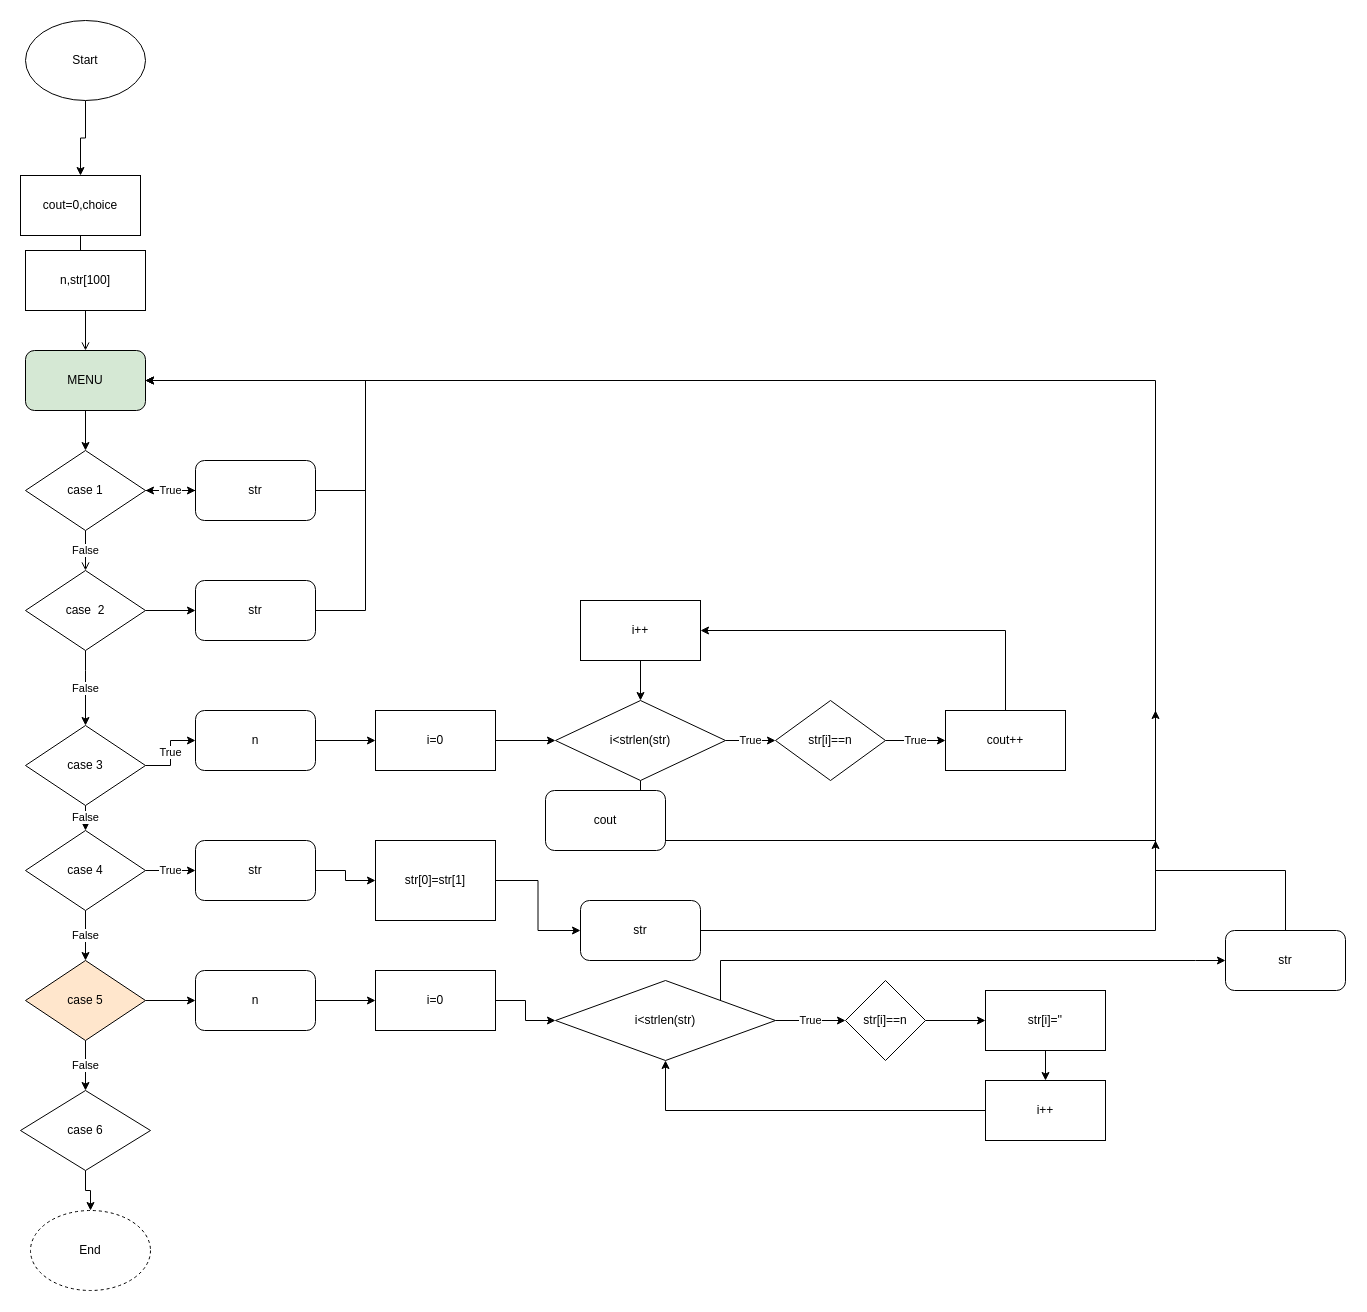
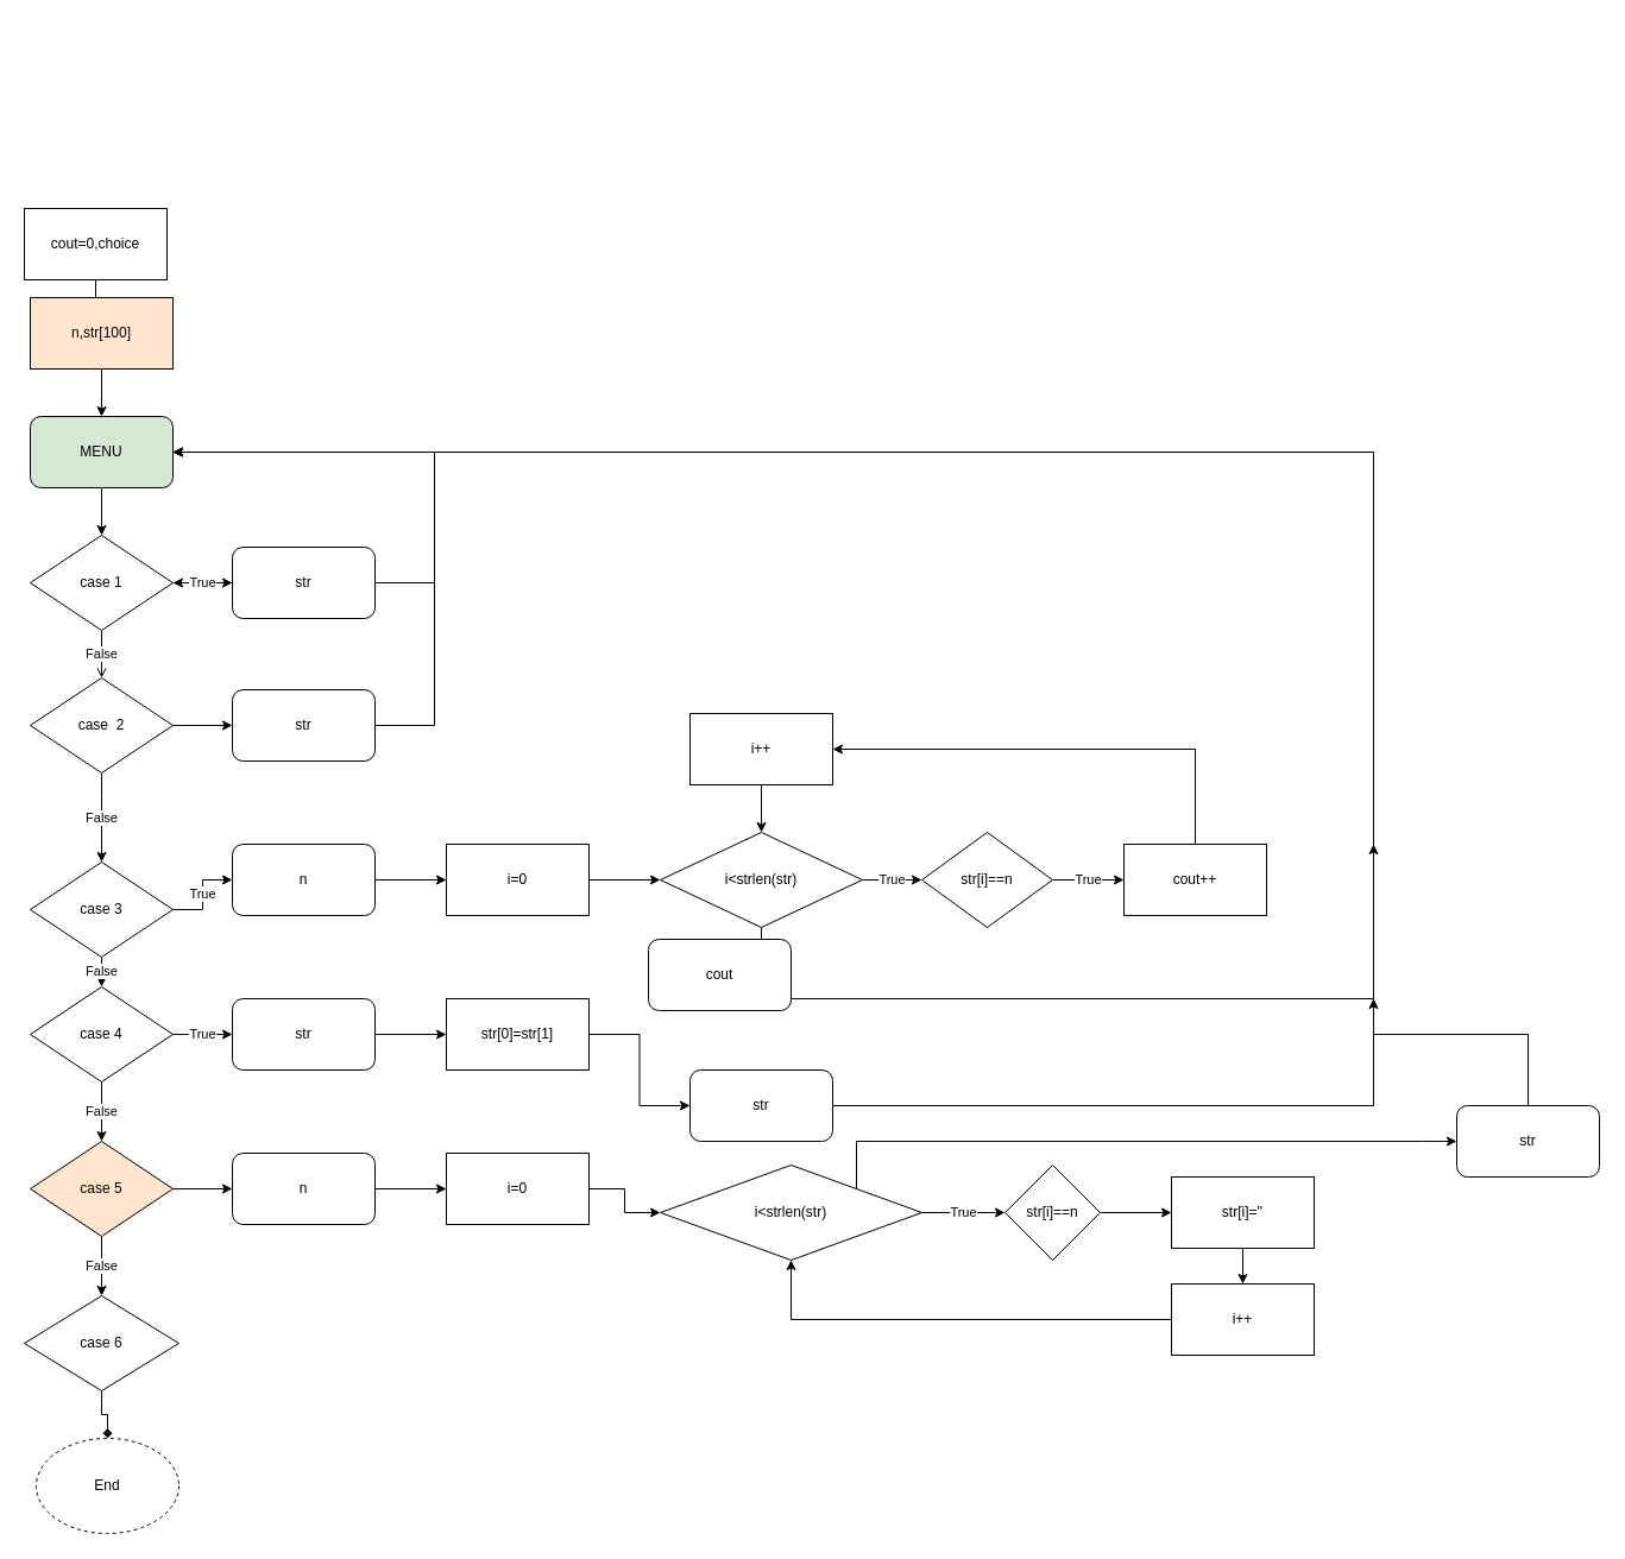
  <mxCell id="0" />
  <mxCell id="1" parent="0" />
- <mxCell id="2" style="edgeStyle=orthogonalEdgeStyle;rounded=0;orthogonalLoop=1;jettySize=auto;html=1;" edge="1" parent="1" source="3" target="5"><mxGeometry relative="1" as="geometry" /></mxCell>
- <mxCell id="3" value="Start" style="ellipse;whiteSpace=wrap;html=1;" vertex="1" parent="1"><mxGeometry x="25" y="20" width="120" height="80" as="geometry" /></mxCell>
  <mxCell id="4" style="edgeStyle=orthogonalEdgeStyle;rounded=0;orthogonalLoop=1;jettySize=auto;html=1;" edge="1" parent="1" source="5" target="7"><mxGeometry relative="1" as="geometry" /></mxCell>
  <mxCell id="5" value="cout=0,choice" style="rounded=0;whiteSpace=wrap;html=1;" vertex="1" parent="1"><mxGeometry x="20" y="175" width="120" height="60" as="geometry" /></mxCell>
- <mxCell id="6" style="edgeStyle=orthogonalEdgeStyle;rounded=0;orthogonalLoop=1;jettySize=auto;html=1;entryX=0.5;entryY=0;entryDx=0;entryDy=0;endArrow=open;" edge="1" parent="1" source="7" target="9"><mxGeometry relative="1" as="geometry" /></mxCell>
- <mxCell id="7" value="n,str[100]" style="rounded=0;whiteSpace=wrap;html=1;" vertex="1" parent="1"><mxGeometry x="25" y="250" width="120" height="60" as="geometry" /></mxCell>
+ <mxCell id="6" style="edgeStyle=orthogonalEdgeStyle;rounded=0;orthogonalLoop=1;jettySize=auto;html=1;entryX=0.5;entryY=0;entryDx=0;entryDy=0;" edge="1" parent="1" source="7" target="9"><mxGeometry relative="1" as="geometry" /></mxCell>
+ <mxCell id="7" value="n,str[100]" style="rounded=0;whiteSpace=wrap;html=1;fillColor=#ffe6cc;" vertex="1" parent="1"><mxGeometry x="25" y="250" width="120" height="60" as="geometry" /></mxCell>
  <mxCell id="8" style="edgeStyle=orthogonalEdgeStyle;rounded=0;orthogonalLoop=1;jettySize=auto;html=1;" edge="1" parent="1" source="9" target="12"><mxGeometry relative="1" as="geometry" /></mxCell>
  <mxCell id="9" value="MENU" style="rounded=1;whiteSpace=wrap;html=1;fillColor=#d5e8d4;" vertex="1" parent="1"><mxGeometry x="25" y="350" width="120" height="60" as="geometry" /></mxCell>
  <mxCell id="10" value="False" style="edgeStyle=orthogonalEdgeStyle;rounded=0;orthogonalLoop=1;jettySize=auto;html=1;endArrow=open;" edge="1" parent="1" source="12" target="15"><mxGeometry relative="1" as="geometry" /></mxCell>
  <mxCell id="11" style="edgeStyle=orthogonalEdgeStyle;rounded=0;orthogonalLoop=1;jettySize=auto;html=1;" edge="1" parent="1" source="12" target="30"><mxGeometry relative="1" as="geometry" /></mxCell>
  <mxCell id="12" value="case 1" style="rhombus;whiteSpace=wrap;html=1;" vertex="1" parent="1"><mxGeometry x="25" y="450" width="120" height="80" as="geometry" /></mxCell>
  <mxCell id="13" value="False" style="edgeStyle=orthogonalEdgeStyle;rounded=0;orthogonalLoop=1;jettySize=auto;html=1;" edge="1" parent="1" source="15" target="18"><mxGeometry relative="1" as="geometry"><Array as="points"><mxPoint x="85" y="670" /><mxPoint x="85" y="670" /></Array></mxGeometry></mxCell>
  <mxCell id="14" style="edgeStyle=orthogonalEdgeStyle;rounded=0;orthogonalLoop=1;jettySize=auto;html=1;entryX=0;entryY=0.5;entryDx=0;entryDy=0;" edge="1" parent="1" source="15" target="32"><mxGeometry relative="1" as="geometry" /></mxCell>
  <mxCell id="15" value="case&amp;nbsp; 2" style="rhombus;whiteSpace=wrap;html=1;" vertex="1" parent="1"><mxGeometry x="25" y="570" width="120" height="80" as="geometry" /></mxCell>
  <mxCell id="16" value="False" style="edgeStyle=orthogonalEdgeStyle;rounded=0;orthogonalLoop=1;jettySize=auto;html=1;" edge="1" parent="1" source="18" target="21"><mxGeometry relative="1" as="geometry" /></mxCell>
  <mxCell id="17" value="True" style="edgeStyle=orthogonalEdgeStyle;rounded=0;orthogonalLoop=1;jettySize=auto;html=1;entryX=0;entryY=0.5;entryDx=0;entryDy=0;" edge="1" parent="1" source="18" target="34"><mxGeometry relative="1" as="geometry" /></mxCell>
  <mxCell id="18" value="case 3" style="rhombus;whiteSpace=wrap;html=1;" vertex="1" parent="1"><mxGeometry x="25" y="725" width="120" height="80" as="geometry" /></mxCell>
  <mxCell id="19" value="False" style="edgeStyle=orthogonalEdgeStyle;rounded=0;orthogonalLoop=1;jettySize=auto;html=1;" edge="1" parent="1" source="21" target="24"><mxGeometry relative="1" as="geometry" /></mxCell>
  <mxCell id="20" value="True" style="edgeStyle=orthogonalEdgeStyle;rounded=0;orthogonalLoop=1;jettySize=auto;html=1;" edge="1" parent="1" source="21" target="49"><mxGeometry relative="1" as="geometry" /></mxCell>
  <mxCell id="21" value="case 4" style="rhombus;whiteSpace=wrap;html=1;" vertex="1" parent="1"><mxGeometry x="25" y="830" width="120" height="80" as="geometry" /></mxCell>
  <mxCell id="22" value="False" style="edgeStyle=orthogonalEdgeStyle;rounded=0;orthogonalLoop=1;jettySize=auto;html=1;" edge="1" parent="1" source="24" target="26"><mxGeometry relative="1" as="geometry" /></mxCell>
  <mxCell id="23" style="edgeStyle=orthogonalEdgeStyle;rounded=0;orthogonalLoop=1;jettySize=auto;html=1;" edge="1" parent="1" source="24" target="55"><mxGeometry relative="1" as="geometry" /></mxCell>
  <mxCell id="24" value="case 5" style="rhombus;whiteSpace=wrap;html=1;fillColor=#ffe6cc;" vertex="1" parent="1"><mxGeometry x="25" y="960" width="120" height="80" as="geometry" /></mxCell>
- <mxCell id="25" style="edgeStyle=orthogonalEdgeStyle;rounded=0;orthogonalLoop=1;jettySize=auto;html=1;entryX=0.5;entryY=0;entryDx=0;entryDy=0;" edge="1" parent="1" source="26" target="27"><mxGeometry relative="1" as="geometry" /></mxCell>
+ <mxCell id="25" style="edgeStyle=orthogonalEdgeStyle;rounded=0;orthogonalLoop=1;jettySize=auto;html=1;entryX=0.5;entryY=0;entryDx=0;entryDy=0;endArrow=diamond;" edge="1" parent="1" source="26" target="27"><mxGeometry relative="1" as="geometry" /></mxCell>
  <mxCell id="26" value="case 6" style="rhombus;whiteSpace=wrap;html=1;" vertex="1" parent="1"><mxGeometry x="20" y="1090" width="130" height="80" as="geometry" /></mxCell>
  <mxCell id="27" value="End" style="ellipse;whiteSpace=wrap;html=1;dashed=1;" vertex="1" parent="1"><mxGeometry x="30" y="1210" width="120" height="80" as="geometry" /></mxCell>
  <mxCell id="28" style="edgeStyle=orthogonalEdgeStyle;rounded=0;orthogonalLoop=1;jettySize=auto;html=1;entryX=1;entryY=0.5;entryDx=0;entryDy=0;" edge="1" parent="1" source="30" target="9"><mxGeometry relative="1" as="geometry"><Array as="points"><mxPoint x="365" y="490" /><mxPoint x="365" y="380" /></Array></mxGeometry></mxCell>
  <mxCell id="29" value="True" style="edgeStyle=orthogonalEdgeStyle;rounded=0;orthogonalLoop=1;jettySize=auto;html=1;" edge="1" parent="1" source="30" target="12"><mxGeometry relative="1" as="geometry" /></mxCell>
  <mxCell id="30" value="str" style="rounded=1;whiteSpace=wrap;html=1;" vertex="1" parent="1"><mxGeometry x="195" y="460" width="120" height="60" as="geometry" /></mxCell>
  <mxCell id="31" style="edgeStyle=orthogonalEdgeStyle;rounded=0;orthogonalLoop=1;jettySize=auto;html=1;entryX=1;entryY=0.5;entryDx=0;entryDy=0;" edge="1" parent="1" source="32" target="9"><mxGeometry relative="1" as="geometry"><Array as="points"><mxPoint x="365" y="610" /><mxPoint x="365" y="380" /></Array></mxGeometry></mxCell>
  <mxCell id="32" value="str" style="rounded=1;whiteSpace=wrap;html=1;" vertex="1" parent="1"><mxGeometry x="195" y="580" width="120" height="60" as="geometry" /></mxCell>
  <mxCell id="33" style="edgeStyle=orthogonalEdgeStyle;rounded=0;orthogonalLoop=1;jettySize=auto;html=1;" edge="1" parent="1" source="34" target="36"><mxGeometry relative="1" as="geometry" /></mxCell>
  <mxCell id="34" value="n" style="rounded=1;whiteSpace=wrap;html=1;" vertex="1" parent="1"><mxGeometry x="195" y="710" width="120" height="60" as="geometry" /></mxCell>
  <mxCell id="35" style="edgeStyle=orthogonalEdgeStyle;rounded=0;orthogonalLoop=1;jettySize=auto;html=1;" edge="1" parent="1" source="36" target="39"><mxGeometry relative="1" as="geometry" /></mxCell>
  <mxCell id="36" value="i=0" style="rounded=0;whiteSpace=wrap;html=1;" vertex="1" parent="1"><mxGeometry x="375" y="710" width="120" height="60" as="geometry" /></mxCell>
  <mxCell id="37" value="True" style="edgeStyle=orthogonalEdgeStyle;rounded=0;orthogonalLoop=1;jettySize=auto;html=1;entryX=0;entryY=0.5;entryDx=0;entryDy=0;" edge="1" parent="1" source="39" target="41"><mxGeometry relative="1" as="geometry" /></mxCell>
  <mxCell id="38" value="False" style="edgeStyle=orthogonalEdgeStyle;rounded=0;orthogonalLoop=1;jettySize=auto;html=1;entryX=0.5;entryY=0;entryDx=0;entryDy=0;" edge="1" parent="1" source="39" target="47"><mxGeometry relative="1" as="geometry" /></mxCell>
  <mxCell id="39" value="i&amp;lt;strlen(str)" style="rhombus;whiteSpace=wrap;html=1;" vertex="1" parent="1"><mxGeometry x="555" y="700" width="170" height="80" as="geometry" /></mxCell>
  <mxCell id="40" value="True" style="edgeStyle=orthogonalEdgeStyle;rounded=0;orthogonalLoop=1;jettySize=auto;html=1;entryX=0;entryY=0.5;entryDx=0;entryDy=0;" edge="1" parent="1" source="41" target="45"><mxGeometry relative="1" as="geometry" /></mxCell>
  <mxCell id="41" value="str[i]==n" style="rhombus;whiteSpace=wrap;html=1;" vertex="1" parent="1"><mxGeometry x="775" y="700" width="110" height="80" as="geometry" /></mxCell>
  <mxCell id="42" style="edgeStyle=orthogonalEdgeStyle;rounded=0;orthogonalLoop=1;jettySize=auto;html=1;entryX=0.5;entryY=0;entryDx=0;entryDy=0;" edge="1" parent="1" source="43" target="39"><mxGeometry relative="1" as="geometry" /></mxCell>
  <mxCell id="43" value="i++" style="rounded=0;whiteSpace=wrap;html=1;" vertex="1" parent="1"><mxGeometry x="580" y="600" width="120" height="60" as="geometry" /></mxCell>
  <mxCell id="44" style="edgeStyle=orthogonalEdgeStyle;rounded=0;orthogonalLoop=1;jettySize=auto;html=1;entryX=1;entryY=0.5;entryDx=0;entryDy=0;" edge="1" parent="1" source="45" target="43"><mxGeometry relative="1" as="geometry"><Array as="points"><mxPoint x="1005" y="630" /></Array></mxGeometry></mxCell>
  <mxCell id="45" value="cout++" style="rounded=0;whiteSpace=wrap;html=1;" vertex="1" parent="1"><mxGeometry x="945" y="710" width="120" height="60" as="geometry" /></mxCell>
  <mxCell id="46" style="edgeStyle=orthogonalEdgeStyle;rounded=0;orthogonalLoop=1;jettySize=auto;html=1;entryX=1;entryY=0.5;entryDx=0;entryDy=0;" edge="1" parent="1" source="47" target="9"><mxGeometry relative="1" as="geometry"><Array as="points"><mxPoint x="1155" y="840" /><mxPoint x="1155" y="380" /></Array></mxGeometry></mxCell>
  <mxCell id="47" value="cout" style="rounded=1;whiteSpace=wrap;html=1;" vertex="1" parent="1"><mxGeometry x="545" y="790" width="120" height="60" as="geometry" /></mxCell>
  <mxCell id="48" style="edgeStyle=orthogonalEdgeStyle;rounded=0;orthogonalLoop=1;jettySize=auto;html=1;entryX=0;entryY=0.5;entryDx=0;entryDy=0;" edge="1" parent="1" source="49" target="51"><mxGeometry relative="1" as="geometry" /></mxCell>
  <mxCell id="49" value="str" style="rounded=1;whiteSpace=wrap;html=1;" vertex="1" parent="1"><mxGeometry x="195" y="840" width="120" height="60" as="geometry" /></mxCell>
  <mxCell id="50" style="edgeStyle=orthogonalEdgeStyle;rounded=0;orthogonalLoop=1;jettySize=auto;html=1;entryX=0;entryY=0.5;entryDx=0;entryDy=0;" edge="1" parent="1" source="51" target="53"><mxGeometry relative="1" as="geometry" /></mxCell>
- <mxCell id="51" value="str[0]=str[1]" style="rounded=0;whiteSpace=wrap;html=1;" vertex="1" parent="1"><mxGeometry x="375" y="840" width="120" height="80" as="geometry" /></mxCell>
+ <mxCell id="51" value="str[0]=str[1]" style="rounded=0;whiteSpace=wrap;html=1;" vertex="1" parent="1"><mxGeometry x="375" y="840" width="120" height="60" as="geometry" /></mxCell>
  <mxCell id="52" style="edgeStyle=orthogonalEdgeStyle;rounded=0;orthogonalLoop=1;jettySize=auto;html=1;" edge="1" parent="1" source="53"><mxGeometry relative="1" as="geometry"><mxPoint x="1155" y="840" as="targetPoint" /><Array as="points"><mxPoint x="1155" y="930" /></Array></mxGeometry></mxCell>
  <mxCell id="53" value="str" style="rounded=1;whiteSpace=wrap;html=1;" vertex="1" parent="1"><mxGeometry x="580" y="900" width="120" height="60" as="geometry" /></mxCell>
  <mxCell id="54" style="edgeStyle=orthogonalEdgeStyle;rounded=0;orthogonalLoop=1;jettySize=auto;html=1;" edge="1" parent="1" source="55" target="57"><mxGeometry relative="1" as="geometry" /></mxCell>
  <mxCell id="55" value="n" style="rounded=1;whiteSpace=wrap;html=1;" vertex="1" parent="1"><mxGeometry x="195" y="970" width="120" height="60" as="geometry" /></mxCell>
  <mxCell id="56" style="edgeStyle=orthogonalEdgeStyle;rounded=0;orthogonalLoop=1;jettySize=auto;html=1;entryX=0;entryY=0.5;entryDx=0;entryDy=0;" edge="1" parent="1" source="57" target="60"><mxGeometry relative="1" as="geometry" /></mxCell>
  <mxCell id="57" value="i=0" style="rounded=0;whiteSpace=wrap;html=1;" vertex="1" parent="1"><mxGeometry x="375" y="970" width="120" height="60" as="geometry" /></mxCell>
  <mxCell id="58" value="True" style="edgeStyle=orthogonalEdgeStyle;rounded=0;orthogonalLoop=1;jettySize=auto;html=1;entryX=0;entryY=0.5;entryDx=0;entryDy=0;" edge="1" parent="1" source="60" target="62"><mxGeometry relative="1" as="geometry" /></mxCell>
  <mxCell id="59" style="edgeStyle=orthogonalEdgeStyle;rounded=0;orthogonalLoop=1;jettySize=auto;html=1;exitX=1;exitY=0;exitDx=0;exitDy=0;" edge="1" parent="1" source="60"><mxGeometry relative="1" as="geometry"><mxPoint x="1225" y="960" as="targetPoint" /><Array as="points"><mxPoint x="720" y="960" /><mxPoint x="1195" y="960" /></Array></mxGeometry></mxCell>
  <mxCell id="60" value="i&amp;lt;strlen(str)" style="rhombus;whiteSpace=wrap;html=1;" vertex="1" parent="1"><mxGeometry x="555" y="980" width="220" height="80" as="geometry" /></mxCell>
  <mxCell id="61" style="edgeStyle=orthogonalEdgeStyle;rounded=0;orthogonalLoop=1;jettySize=auto;html=1;entryX=0;entryY=0.5;entryDx=0;entryDy=0;" edge="1" parent="1" source="62" target="64"><mxGeometry relative="1" as="geometry" /></mxCell>
  <mxCell id="62" value="str[i]==n" style="rhombus;whiteSpace=wrap;html=1;" vertex="1" parent="1"><mxGeometry x="845" y="980" width="80" height="80" as="geometry" /></mxCell>
  <mxCell id="63" style="edgeStyle=orthogonalEdgeStyle;rounded=0;orthogonalLoop=1;jettySize=auto;html=1;" edge="1" parent="1" source="64" target="66"><mxGeometry relative="1" as="geometry"><mxPoint x="985" y="1150" as="targetPoint" /></mxGeometry></mxCell>
  <mxCell id="64" value="str[i]=''" style="rounded=0;whiteSpace=wrap;html=1;" vertex="1" parent="1"><mxGeometry x="985" y="990" width="120" height="60" as="geometry" /></mxCell>
  <mxCell id="65" style="edgeStyle=orthogonalEdgeStyle;rounded=0;orthogonalLoop=1;jettySize=auto;html=1;entryX=0.5;entryY=1;entryDx=0;entryDy=0;" edge="1" parent="1" source="66" target="60"><mxGeometry relative="1" as="geometry" /></mxCell>
  <mxCell id="66" value="i++" style="rounded=0;whiteSpace=wrap;html=1;" vertex="1" parent="1"><mxGeometry x="985" y="1080" width="120" height="60" as="geometry" /></mxCell>
  <mxCell id="67" style="edgeStyle=orthogonalEdgeStyle;rounded=0;orthogonalLoop=1;jettySize=auto;html=1;" edge="1" parent="1" source="68"><mxGeometry relative="1" as="geometry"><mxPoint x="1155" y="710" as="targetPoint" /><Array as="points"><mxPoint x="1285" y="870" /><mxPoint x="1155" y="870" /></Array></mxGeometry></mxCell>
  <mxCell id="68" value="str" style="rounded=1;whiteSpace=wrap;html=1;" vertex="1" parent="1"><mxGeometry x="1225" y="930" width="120" height="60" as="geometry" /></mxCell>
